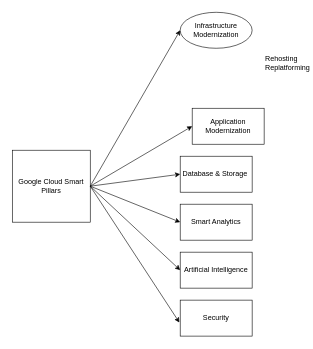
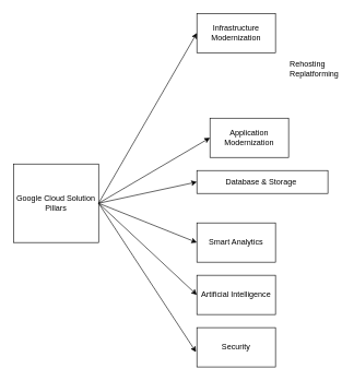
  <mxCell id="0" />
  <mxCell id="1" parent="0" />
- <mxCell id="2" value="Google Cloud Smart Pillars" style="rounded=0;whiteSpace=wrap;html=1;" vertex="1" parent="1"><mxGeometry x="20" y="250" width="130" height="120" as="geometry" /></mxCell>
- <mxCell id="3" value="Infrastructure Modernization" style="ellipse;whiteSpace=wrap;html=1;" vertex="1" parent="1"><mxGeometry x="300" y="20" width="120" height="60" as="geometry" /></mxCell>
+ <mxCell id="2" value="Google Cloud Solution Pillars" style="rounded=0;whiteSpace=wrap;html=1;" vertex="1" parent="1"><mxGeometry x="20" y="250" width="130" height="120" as="geometry" /></mxCell>
+ <mxCell id="3" value="Infrastructure Modernization" style="rounded=0;whiteSpace=wrap;html=1;" vertex="1" parent="1"><mxGeometry x="300" y="20" width="120" height="60" as="geometry" /></mxCell>
  <mxCell id="4" value="" style="endArrow=classic;html=1;rounded=0;exitX=1;exitY=0.5;exitDx=0;exitDy=0;entryX=0;entryY=0.5;entryDx=0;entryDy=0;" edge="1" parent="1" source="2" target="3"><mxGeometry width="50" height="50" relative="1" as="geometry"><mxPoint x="380" y="300" as="sourcePoint" /><mxPoint x="430" y="250" as="targetPoint" /></mxGeometry></mxCell>
  <mxCell id="5" value="Application Modernization" style="rounded=0;whiteSpace=wrap;html=1;" vertex="1" parent="1"><mxGeometry x="320" y="180" width="120" height="60" as="geometry" /></mxCell>
  <mxCell id="6" value="" style="endArrow=classic;html=1;rounded=0;exitX=1;exitY=0.5;exitDx=0;exitDy=0;entryX=0;entryY=0.5;entryDx=0;entryDy=0;" edge="1" parent="1" source="2" target="5"><mxGeometry width="50" height="50" relative="1" as="geometry"><mxPoint x="160" y="320" as="sourcePoint" /><mxPoint x="310" y="140" as="targetPoint" /></mxGeometry></mxCell>
- <mxCell id="7" value="Database &amp;amp; Storage&amp;nbsp;" style="rounded=0;whiteSpace=wrap;html=1;" vertex="1" parent="1"><mxGeometry x="300" y="260" width="120" height="60" as="geometry" /></mxCell>
+ <mxCell id="7" value="Database &amp;amp; Storage&amp;nbsp;" style="rounded=0;whiteSpace=wrap;html=1;" vertex="1" parent="1"><mxGeometry x="300" y="260" width="200" height="35" as="geometry" /></mxCell>
  <mxCell id="8" value="" style="endArrow=classic;html=1;rounded=0;entryX=0;entryY=0.5;entryDx=0;entryDy=0;" edge="1" parent="1" target="7"><mxGeometry width="50" height="50" relative="1" as="geometry"><mxPoint x="150" y="310" as="sourcePoint" /><mxPoint x="310" y="220" as="targetPoint" /></mxGeometry></mxCell>
  <mxCell id="9" value="Smart Analytics" style="rounded=0;whiteSpace=wrap;html=1;" vertex="1" parent="1"><mxGeometry x="300" y="340" width="120" height="60" as="geometry" /></mxCell>
  <mxCell id="10" value="" style="endArrow=classic;html=1;rounded=0;entryX=0;entryY=0.5;entryDx=0;entryDy=0;exitX=1;exitY=0.5;exitDx=0;exitDy=0;" edge="1" parent="1" source="2" target="9"><mxGeometry width="50" height="50" relative="1" as="geometry"><mxPoint x="160" y="320" as="sourcePoint" /><mxPoint x="310" y="300" as="targetPoint" /></mxGeometry></mxCell>
  <mxCell id="11" value="Artificial Intelligence" style="rounded=0;whiteSpace=wrap;html=1;" vertex="1" parent="1"><mxGeometry x="300" y="420" width="120" height="60" as="geometry" /></mxCell>
  <mxCell id="12" value="" style="endArrow=classic;html=1;rounded=0;entryX=0;entryY=0.5;entryDx=0;entryDy=0;exitX=1;exitY=0.5;exitDx=0;exitDy=0;" edge="1" parent="1" source="2" target="11"><mxGeometry width="50" height="50" relative="1" as="geometry"><mxPoint x="160" y="320" as="sourcePoint" /><mxPoint x="310" y="380" as="targetPoint" /></mxGeometry></mxCell>
  <mxCell id="13" value="Security" style="rounded=0;whiteSpace=wrap;html=1;" vertex="1" parent="1"><mxGeometry x="300" y="500" width="120" height="60" as="geometry" /></mxCell>
  <mxCell id="14" value="" style="endArrow=classic;html=1;rounded=0;entryX=-0.011;entryY=0.622;entryDx=0;entryDy=0;exitX=1;exitY=0.5;exitDx=0;exitDy=0;entryPerimeter=0;" edge="1" parent="1" source="2" target="13"><mxGeometry width="50" height="50" relative="1" as="geometry"><mxPoint x="160" y="320" as="sourcePoint" /><mxPoint x="310" y="460" as="targetPoint" /></mxGeometry></mxCell>
  <mxCell id="15" value="Rehosting&lt;br&gt;Replatforming" style="text;html=1;strokeColor=none;fillColor=none;align=left;verticalAlign=middle;whiteSpace=wrap;rounded=0;" vertex="1" parent="1"><mxGeometry x="440" y="90" width="60" height="30" as="geometry" /></mxCell>
